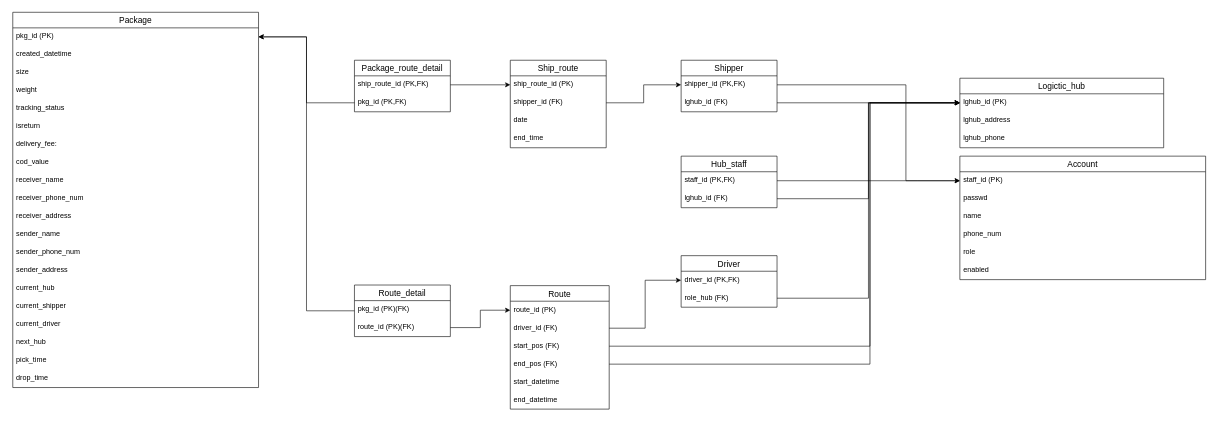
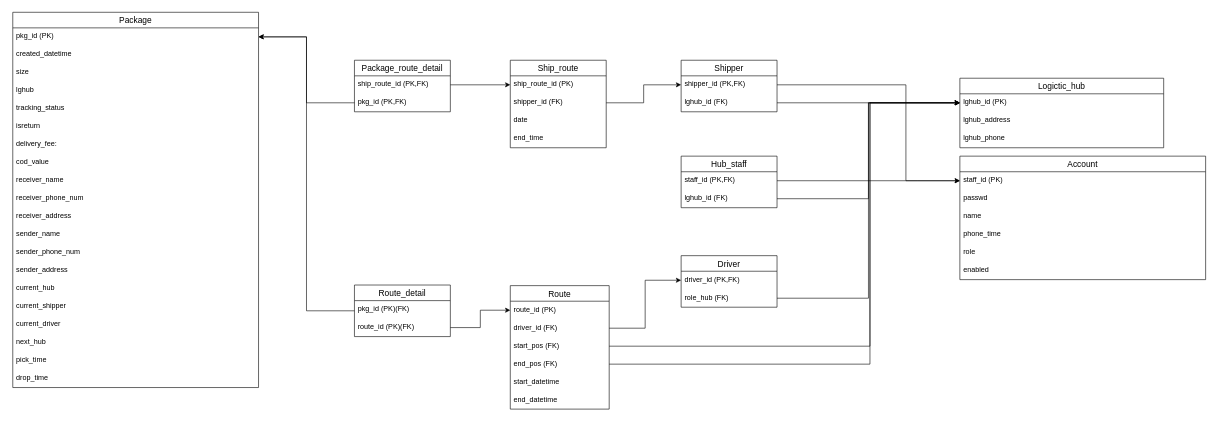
  <mxCell id="0" />
  <mxCell id="1" parent="0" />
  <mxCell id="2" value="Package" style="swimlane;fontStyle=0;childLayout=stackLayout;horizontal=1;startSize=26;horizontalStack=0;resizeParent=1;resizeParentMax=0;resizeLast=0;collapsible=1;marginBottom=0;align=center;fontSize=14;" parent="1" vertex="1"><mxGeometry x="20" y="20" width="410" height="626" as="geometry" /></mxCell>
  <mxCell id="3" value="pkg_id (PK)" style="text;strokeColor=none;fillColor=none;spacingLeft=4;spacingRight=4;overflow=hidden;rotatable=0;points=[[0,0.5],[1,0.5]];portConstraint=eastwest;fontSize=12;" parent="2" vertex="1"><mxGeometry y="26" width="410" height="30" as="geometry" /></mxCell>
  <mxCell id="4" value="created_datetime" style="text;strokeColor=none;fillColor=none;spacingLeft=4;spacingRight=4;overflow=hidden;rotatable=0;points=[[0,0.5],[1,0.5]];portConstraint=eastwest;fontSize=12;" parent="2" vertex="1"><mxGeometry y="56" width="410" height="30" as="geometry" /></mxCell>
  <mxCell id="5" value="size" style="text;strokeColor=none;fillColor=none;spacingLeft=4;spacingRight=4;overflow=hidden;rotatable=0;points=[[0,0.5],[1,0.5]];portConstraint=eastwest;fontSize=12;" parent="2" vertex="1"><mxGeometry y="86" width="410" height="30" as="geometry" /></mxCell>
- <mxCell id="6" value="weight" style="text;strokeColor=none;fillColor=none;spacingLeft=4;spacingRight=4;overflow=hidden;rotatable=0;points=[[0,0.5],[1,0.5]];portConstraint=eastwest;fontSize=12;" parent="2" vertex="1"><mxGeometry y="116" width="410" height="30" as="geometry" /></mxCell>
+ <mxCell id="6" value="lghub" style="text;strokeColor=none;fillColor=none;spacingLeft=4;spacingRight=4;overflow=hidden;rotatable=0;points=[[0,0.5],[1,0.5]];portConstraint=eastwest;fontSize=12;" parent="2" vertex="1"><mxGeometry y="116" width="410" height="30" as="geometry" /></mxCell>
  <mxCell id="7" value="tracking_status" style="text;strokeColor=none;fillColor=none;spacingLeft=4;spacingRight=4;overflow=hidden;rotatable=0;points=[[0,0.5],[1,0.5]];portConstraint=eastwest;fontSize=12;" parent="2" vertex="1"><mxGeometry y="146" width="410" height="30" as="geometry" /></mxCell>
  <mxCell id="8" value="isreturn" style="text;strokeColor=none;fillColor=none;spacingLeft=4;spacingRight=4;overflow=hidden;rotatable=0;points=[[0,0.5],[1,0.5]];portConstraint=eastwest;fontSize=12;" parent="2" vertex="1"><mxGeometry y="176" width="410" height="30" as="geometry" /></mxCell>
  <mxCell id="9" value="delivery_fee:" style="text;strokeColor=none;fillColor=none;spacingLeft=4;spacingRight=4;overflow=hidden;rotatable=0;points=[[0,0.5],[1,0.5]];portConstraint=eastwest;fontSize=12;" parent="2" vertex="1"><mxGeometry y="206" width="410" height="30" as="geometry" /></mxCell>
  <mxCell id="10" value="cod_value" style="text;strokeColor=none;fillColor=none;spacingLeft=4;spacingRight=4;overflow=hidden;rotatable=0;points=[[0,0.5],[1,0.5]];portConstraint=eastwest;fontSize=12;" parent="2" vertex="1"><mxGeometry y="236" width="410" height="30" as="geometry" /></mxCell>
  <mxCell id="11" value="receiver_name" style="text;strokeColor=none;fillColor=none;spacingLeft=4;spacingRight=4;overflow=hidden;rotatable=0;points=[[0,0.5],[1,0.5]];portConstraint=eastwest;fontSize=12;" parent="2" vertex="1"><mxGeometry y="266" width="410" height="30" as="geometry" /></mxCell>
  <mxCell id="12" value="receiver_phone_num" style="text;strokeColor=none;fillColor=none;spacingLeft=4;spacingRight=4;overflow=hidden;rotatable=0;points=[[0,0.5],[1,0.5]];portConstraint=eastwest;fontSize=12;" parent="2" vertex="1"><mxGeometry y="296" width="410" height="30" as="geometry" /></mxCell>
  <mxCell id="13" value="receiver_address" style="text;strokeColor=none;fillColor=none;spacingLeft=4;spacingRight=4;overflow=hidden;rotatable=0;points=[[0,0.5],[1,0.5]];portConstraint=eastwest;fontSize=12;" parent="2" vertex="1"><mxGeometry y="326" width="410" height="30" as="geometry" /></mxCell>
  <mxCell id="14" value="sender_name" style="text;strokeColor=none;fillColor=none;spacingLeft=4;spacingRight=4;overflow=hidden;rotatable=0;points=[[0,0.5],[1,0.5]];portConstraint=eastwest;fontSize=12;" parent="2" vertex="1"><mxGeometry y="356" width="410" height="30" as="geometry" /></mxCell>
  <mxCell id="15" value="sender_phone_num" style="text;strokeColor=none;fillColor=none;spacingLeft=4;spacingRight=4;overflow=hidden;rotatable=0;points=[[0,0.5],[1,0.5]];portConstraint=eastwest;fontSize=12;" parent="2" vertex="1"><mxGeometry y="386" width="410" height="30" as="geometry" /></mxCell>
  <mxCell id="16" value="sender_address" style="text;strokeColor=none;fillColor=none;spacingLeft=4;spacingRight=4;overflow=hidden;rotatable=0;points=[[0,0.5],[1,0.5]];portConstraint=eastwest;fontSize=12;" parent="2" vertex="1"><mxGeometry y="416" width="410" height="30" as="geometry" /></mxCell>
  <mxCell id="17" value="current_hub" style="text;strokeColor=none;fillColor=none;spacingLeft=4;spacingRight=4;overflow=hidden;rotatable=0;points=[[0,0.5],[1,0.5]];portConstraint=eastwest;fontSize=12;" parent="2" vertex="1"><mxGeometry y="446" width="410" height="30" as="geometry" /></mxCell>
  <mxCell id="18" value="current_shipper" style="text;strokeColor=none;fillColor=none;spacingLeft=4;spacingRight=4;overflow=hidden;rotatable=0;points=[[0,0.5],[1,0.5]];portConstraint=eastwest;fontSize=12;" parent="2" vertex="1"><mxGeometry y="476" width="410" height="30" as="geometry" /></mxCell>
  <mxCell id="19" value="current_driver" style="text;strokeColor=none;fillColor=none;spacingLeft=4;spacingRight=4;overflow=hidden;rotatable=0;points=[[0,0.5],[1,0.5]];portConstraint=eastwest;fontSize=12;" parent="2" vertex="1"><mxGeometry y="506" width="410" height="30" as="geometry" /></mxCell>
  <mxCell id="20" value="next_hub" style="text;strokeColor=none;fillColor=none;spacingLeft=4;spacingRight=4;overflow=hidden;rotatable=0;points=[[0,0.5],[1,0.5]];portConstraint=eastwest;fontSize=12;" vertex="1" parent="2"><mxGeometry y="536" width="410" height="30" as="geometry" /></mxCell>
  <mxCell id="21" value="pick_time" style="text;strokeColor=none;fillColor=none;spacingLeft=4;spacingRight=4;overflow=hidden;rotatable=0;points=[[0,0.5],[1,0.5]];portConstraint=eastwest;fontSize=12;" parent="2" vertex="1"><mxGeometry y="566" width="410" height="30" as="geometry" /></mxCell>
  <mxCell id="22" value="drop_time" style="text;strokeColor=none;fillColor=none;spacingLeft=4;spacingRight=4;overflow=hidden;rotatable=0;points=[[0,0.5],[1,0.5]];portConstraint=eastwest;fontSize=12;" parent="2" vertex="1"><mxGeometry y="596" width="410" height="30" as="geometry" /></mxCell>
  <mxCell id="23" value="Account" style="swimlane;fontStyle=0;childLayout=stackLayout;horizontal=1;startSize=26;horizontalStack=0;resizeParent=1;resizeParentMax=0;resizeLast=0;collapsible=1;marginBottom=0;align=center;fontSize=14;" parent="1" vertex="1"><mxGeometry x="1600" y="260" width="410" height="206" as="geometry" /></mxCell>
  <mxCell id="24" value="staff_id (PK)" style="text;strokeColor=none;fillColor=none;spacingLeft=4;spacingRight=4;overflow=hidden;rotatable=0;points=[[0,0.5],[1,0.5]];portConstraint=eastwest;fontSize=12;" parent="23" vertex="1"><mxGeometry y="26" width="410" height="30" as="geometry" /></mxCell>
  <mxCell id="25" value="passwd" style="text;strokeColor=none;fillColor=none;spacingLeft=4;spacingRight=4;overflow=hidden;rotatable=0;points=[[0,0.5],[1,0.5]];portConstraint=eastwest;fontSize=12;" parent="23" vertex="1"><mxGeometry y="56" width="410" height="30" as="geometry" /></mxCell>
  <mxCell id="26" value="name" style="text;strokeColor=none;fillColor=none;spacingLeft=4;spacingRight=4;overflow=hidden;rotatable=0;points=[[0,0.5],[1,0.5]];portConstraint=eastwest;fontSize=12;" parent="23" vertex="1"><mxGeometry y="86" width="410" height="30" as="geometry" /></mxCell>
- <mxCell id="27" value="phone_num" style="text;strokeColor=none;fillColor=none;spacingLeft=4;spacingRight=4;overflow=hidden;rotatable=0;points=[[0,0.5],[1,0.5]];portConstraint=eastwest;fontSize=12;" parent="23" vertex="1"><mxGeometry y="116" width="410" height="30" as="geometry" /></mxCell>
+ <mxCell id="27" value="phone_time" style="text;strokeColor=none;fillColor=none;spacingLeft=4;spacingRight=4;overflow=hidden;rotatable=0;points=[[0,0.5],[1,0.5]];portConstraint=eastwest;fontSize=12;" parent="23" vertex="1"><mxGeometry y="116" width="410" height="30" as="geometry" /></mxCell>
  <mxCell id="28" value="role" style="text;strokeColor=none;fillColor=none;spacingLeft=4;spacingRight=4;overflow=hidden;rotatable=0;points=[[0,0.5],[1,0.5]];portConstraint=eastwest;fontSize=12;" parent="23" vertex="1"><mxGeometry y="146" width="410" height="30" as="geometry" /></mxCell>
  <mxCell id="29" value="enabled" style="text;strokeColor=none;fillColor=none;spacingLeft=4;spacingRight=4;overflow=hidden;rotatable=0;points=[[0,0.5],[1,0.5]];portConstraint=eastwest;fontSize=12;" vertex="1" parent="23"><mxGeometry y="176" width="410" height="30" as="geometry" /></mxCell>
  <mxCell id="30" value="Logictic_hub" style="swimlane;fontStyle=0;childLayout=stackLayout;horizontal=1;startSize=26;horizontalStack=0;resizeParent=1;resizeParentMax=0;resizeLast=0;collapsible=1;marginBottom=0;align=center;fontSize=14;" parent="1" vertex="1"><mxGeometry x="1600" y="130" width="340" height="116" as="geometry" /></mxCell>
  <mxCell id="31" value="lghub_id (PK)" style="text;strokeColor=none;fillColor=none;spacingLeft=4;spacingRight=4;overflow=hidden;rotatable=0;points=[[0,0.5],[1,0.5]];portConstraint=eastwest;fontSize=12;" parent="30" vertex="1"><mxGeometry y="26" width="340" height="30" as="geometry" /></mxCell>
  <mxCell id="32" value="lghub_address" style="text;strokeColor=none;fillColor=none;spacingLeft=4;spacingRight=4;overflow=hidden;rotatable=0;points=[[0,0.5],[1,0.5]];portConstraint=eastwest;fontSize=12;" parent="30" vertex="1"><mxGeometry y="56" width="340" height="30" as="geometry" /></mxCell>
  <mxCell id="33" value="lghub_phone" style="text;strokeColor=none;fillColor=none;spacingLeft=4;spacingRight=4;overflow=hidden;rotatable=0;points=[[0,0.5],[1,0.5]];portConstraint=eastwest;fontSize=12;" parent="30" vertex="1"><mxGeometry y="86" width="340" height="30" as="geometry" /></mxCell>
  <mxCell id="34" value="Route" style="swimlane;fontStyle=0;childLayout=stackLayout;horizontal=1;startSize=26;horizontalStack=0;resizeParent=1;resizeParentMax=0;resizeLast=0;collapsible=1;marginBottom=0;align=center;fontSize=14;" parent="1" vertex="1"><mxGeometry x="850" y="476" width="165" height="206" as="geometry" /></mxCell>
  <mxCell id="35" value="route_id (PK)" style="text;strokeColor=none;fillColor=none;spacingLeft=4;spacingRight=4;overflow=hidden;rotatable=0;points=[[0,0.5],[1,0.5]];portConstraint=eastwest;fontSize=12;" parent="34" vertex="1"><mxGeometry y="26" width="165" height="30" as="geometry" /></mxCell>
  <mxCell id="36" value="driver_id (FK)" style="text;strokeColor=none;fillColor=none;spacingLeft=4;spacingRight=4;overflow=hidden;rotatable=0;points=[[0,0.5],[1,0.5]];portConstraint=eastwest;fontSize=12;" parent="34" vertex="1"><mxGeometry y="56" width="165" height="30" as="geometry" /></mxCell>
  <mxCell id="37" value="start_pos (FK)" style="text;strokeColor=none;fillColor=none;spacingLeft=4;spacingRight=4;overflow=hidden;rotatable=0;points=[[0,0.5],[1,0.5]];portConstraint=eastwest;fontSize=12;" parent="34" vertex="1"><mxGeometry y="86" width="165" height="30" as="geometry" /></mxCell>
  <mxCell id="38" value="end_pos (FK)" style="text;strokeColor=none;fillColor=none;spacingLeft=4;spacingRight=4;overflow=hidden;rotatable=0;points=[[0,0.5],[1,0.5]];portConstraint=eastwest;fontSize=12;" parent="34" vertex="1"><mxGeometry y="116" width="165" height="30" as="geometry" /></mxCell>
  <mxCell id="39" value="start_datetime" style="text;strokeColor=none;fillColor=none;spacingLeft=4;spacingRight=4;overflow=hidden;rotatable=0;points=[[0,0.5],[1,0.5]];portConstraint=eastwest;fontSize=12;" parent="34" vertex="1"><mxGeometry y="146" width="165" height="30" as="geometry" /></mxCell>
  <mxCell id="40" value="end_datetime" style="text;strokeColor=none;fillColor=none;spacingLeft=4;spacingRight=4;overflow=hidden;rotatable=0;points=[[0,0.5],[1,0.5]];portConstraint=eastwest;fontSize=12;" parent="34" vertex="1"><mxGeometry y="176" width="165" height="30" as="geometry" /></mxCell>
  <mxCell id="41" value="Route_detail" style="swimlane;fontStyle=0;childLayout=stackLayout;horizontal=1;startSize=26;horizontalStack=0;resizeParent=1;resizeParentMax=0;resizeLast=0;collapsible=1;marginBottom=0;align=center;fontSize=14;" parent="1" vertex="1"><mxGeometry x="590" y="475" width="160" height="86" as="geometry" /></mxCell>
  <mxCell id="42" value="pkg_id (PK)(FK)" style="text;strokeColor=none;fillColor=none;spacingLeft=4;spacingRight=4;overflow=hidden;rotatable=0;points=[[0,0.5],[1,0.5]];portConstraint=eastwest;fontSize=12;" parent="41" vertex="1"><mxGeometry y="26" width="160" height="30" as="geometry" /></mxCell>
  <mxCell id="43" value="route_id (PK)(FK)" style="text;strokeColor=none;fillColor=none;spacingLeft=4;spacingRight=4;overflow=hidden;rotatable=0;points=[[0,0.5],[1,0.5]];portConstraint=eastwest;fontSize=12;" parent="41" vertex="1"><mxGeometry y="56" width="160" height="30" as="geometry" /></mxCell>
  <mxCell id="44" style="edgeStyle=orthogonalEdgeStyle;rounded=0;orthogonalLoop=1;jettySize=auto;html=1;exitX=0;exitY=0.5;exitDx=0;exitDy=0;" parent="1" source="41" target="3" edge="1"><mxGeometry relative="1" as="geometry" /></mxCell>
  <mxCell id="45" style="edgeStyle=orthogonalEdgeStyle;rounded=0;orthogonalLoop=1;jettySize=auto;html=1;entryX=0;entryY=0.5;entryDx=0;entryDy=0;" parent="1" source="43" target="35" edge="1"><mxGeometry relative="1" as="geometry" /></mxCell>
  <mxCell id="46" value="Ship_route" style="swimlane;fontStyle=0;childLayout=stackLayout;horizontal=1;startSize=26;horizontalStack=0;resizeParent=1;resizeParentMax=0;resizeLast=0;collapsible=1;marginBottom=0;align=center;fontSize=14;" parent="1" vertex="1"><mxGeometry x="850" y="100" width="160" height="146" as="geometry" /></mxCell>
  <mxCell id="47" value="ship_route_id (PK)" style="text;strokeColor=none;fillColor=none;spacingLeft=4;spacingRight=4;overflow=hidden;rotatable=0;points=[[0,0.5],[1,0.5]];portConstraint=eastwest;fontSize=12;" parent="46" vertex="1"><mxGeometry y="26" width="160" height="30" as="geometry" /></mxCell>
  <mxCell id="48" value="shipper_id (FK)" style="text;strokeColor=none;fillColor=none;spacingLeft=4;spacingRight=4;overflow=hidden;rotatable=0;points=[[0,0.5],[1,0.5]];portConstraint=eastwest;fontSize=12;" parent="46" vertex="1"><mxGeometry y="56" width="160" height="30" as="geometry" /></mxCell>
  <mxCell id="49" value="date" style="text;strokeColor=none;fillColor=none;spacingLeft=4;spacingRight=4;overflow=hidden;rotatable=0;points=[[0,0.5],[1,0.5]];portConstraint=eastwest;fontSize=12;" parent="46" vertex="1"><mxGeometry y="86" width="160" height="30" as="geometry" /></mxCell>
  <mxCell id="50" value="end_time" style="text;strokeColor=none;fillColor=none;spacingLeft=4;spacingRight=4;overflow=hidden;rotatable=0;points=[[0,0.5],[1,0.5]];portConstraint=eastwest;fontSize=12;" vertex="1" parent="46"><mxGeometry y="116" width="160" height="30" as="geometry" /></mxCell>
  <mxCell id="51" value="Package_route_detail" style="swimlane;fontStyle=0;childLayout=stackLayout;horizontal=1;startSize=26;horizontalStack=0;resizeParent=1;resizeParentMax=0;resizeLast=0;collapsible=1;marginBottom=0;align=center;fontSize=14;" parent="1" vertex="1"><mxGeometry x="590" y="100" width="160" height="86" as="geometry"><mxRectangle x="-110" y="170" width="140" height="26" as="alternateBounds" /></mxGeometry></mxCell>
  <mxCell id="52" value="ship_route_id (PK,FK)" style="text;strokeColor=none;fillColor=none;spacingLeft=4;spacingRight=4;overflow=hidden;rotatable=0;points=[[0,0.5],[1,0.5]];portConstraint=eastwest;fontSize=12;" parent="51" vertex="1"><mxGeometry y="26" width="160" height="30" as="geometry" /></mxCell>
  <mxCell id="53" value="pkg_id (PK,FK)" style="text;strokeColor=none;fillColor=none;spacingLeft=4;spacingRight=4;overflow=hidden;rotatable=0;points=[[0,0.5],[1,0.5]];portConstraint=eastwest;fontSize=12;" parent="51" vertex="1"><mxGeometry y="56" width="160" height="30" as="geometry" /></mxCell>
  <mxCell id="54" style="edgeStyle=orthogonalEdgeStyle;rounded=0;orthogonalLoop=1;jettySize=auto;html=1;" parent="1" source="52" target="47" edge="1"><mxGeometry relative="1" as="geometry" /></mxCell>
  <mxCell id="55" style="edgeStyle=orthogonalEdgeStyle;rounded=0;orthogonalLoop=1;jettySize=auto;html=1;" parent="1" source="53" target="3" edge="1"><mxGeometry relative="1" as="geometry" /></mxCell>
  <mxCell id="56" value="Driver" style="swimlane;fontStyle=0;childLayout=stackLayout;horizontal=1;startSize=26;horizontalStack=0;resizeParent=1;resizeParentMax=0;resizeLast=0;collapsible=1;marginBottom=0;align=center;fontSize=14;" parent="1" vertex="1"><mxGeometry x="1135" y="426" width="160" height="86" as="geometry" /></mxCell>
  <mxCell id="57" value="driver_id (PK,FK)" style="text;strokeColor=none;fillColor=none;spacingLeft=4;spacingRight=4;overflow=hidden;rotatable=0;points=[[0,0.5],[1,0.5]];portConstraint=eastwest;fontSize=12;" parent="56" vertex="1"><mxGeometry y="26" width="160" height="30" as="geometry" /></mxCell>
  <mxCell id="58" value="role_hub (FK)" style="text;strokeColor=none;fillColor=none;spacingLeft=4;spacingRight=4;overflow=hidden;rotatable=0;points=[[0,0.5],[1,0.5]];portConstraint=eastwest;fontSize=12;" parent="56" vertex="1"><mxGeometry y="56" width="160" height="30" as="geometry" /></mxCell>
  <mxCell id="59" style="edgeStyle=orthogonalEdgeStyle;rounded=0;orthogonalLoop=1;jettySize=auto;html=1;" parent="1" source="36" target="57" edge="1"><mxGeometry relative="1" as="geometry" /></mxCell>
  <mxCell id="60" value="Shipper" style="swimlane;fontStyle=0;childLayout=stackLayout;horizontal=1;startSize=26;horizontalStack=0;resizeParent=1;resizeParentMax=0;resizeLast=0;collapsible=1;marginBottom=0;align=center;fontSize=14;" parent="1" vertex="1"><mxGeometry x="1135" y="100" width="160" height="86" as="geometry" /></mxCell>
  <mxCell id="61" value="shipper_id (PK,FK)" style="text;strokeColor=none;fillColor=none;spacingLeft=4;spacingRight=4;overflow=hidden;rotatable=0;points=[[0,0.5],[1,0.5]];portConstraint=eastwest;fontSize=12;" parent="60" vertex="1"><mxGeometry y="26" width="160" height="30" as="geometry" /></mxCell>
  <mxCell id="62" value="lghub_id (FK)" style="text;strokeColor=none;fillColor=none;spacingLeft=4;spacingRight=4;overflow=hidden;rotatable=0;points=[[0,0.5],[1,0.5]];portConstraint=eastwest;fontSize=12;" parent="60" vertex="1"><mxGeometry y="56" width="160" height="30" as="geometry" /></mxCell>
  <mxCell id="63" value="Hub_staff" style="swimlane;fontStyle=0;childLayout=stackLayout;horizontal=1;startSize=26;horizontalStack=0;resizeParent=1;resizeParentMax=0;resizeLast=0;collapsible=1;marginBottom=0;align=center;fontSize=14;" parent="1" vertex="1"><mxGeometry x="1135" y="260" width="160" height="86" as="geometry" /></mxCell>
  <mxCell id="64" value="staff_id (PK,FK)" style="text;strokeColor=none;fillColor=none;spacingLeft=4;spacingRight=4;overflow=hidden;rotatable=0;points=[[0,0.5],[1,0.5]];portConstraint=eastwest;fontSize=12;" parent="63" vertex="1"><mxGeometry y="26" width="160" height="30" as="geometry" /></mxCell>
  <mxCell id="65" value="lghub_id (FK)" style="text;strokeColor=none;fillColor=none;spacingLeft=4;spacingRight=4;overflow=hidden;rotatable=0;points=[[0,0.5],[1,0.5]];portConstraint=eastwest;fontSize=12;" parent="63" vertex="1"><mxGeometry y="56" width="160" height="30" as="geometry" /></mxCell>
  <mxCell id="66" style="edgeStyle=orthogonalEdgeStyle;rounded=0;orthogonalLoop=1;jettySize=auto;html=1;entryX=0;entryY=0.5;entryDx=0;entryDy=0;" parent="1" source="61" target="24" edge="1"><mxGeometry relative="1" as="geometry"><mxPoint x="1860" y="330" as="targetPoint" /><Array as="points"><mxPoint x="1510" y="141" /><mxPoint x="1510" y="301" /></Array></mxGeometry></mxCell>
  <mxCell id="67" style="edgeStyle=orthogonalEdgeStyle;rounded=0;orthogonalLoop=1;jettySize=auto;html=1;entryX=0;entryY=0.5;entryDx=0;entryDy=0;" parent="1" source="64" target="24" edge="1"><mxGeometry relative="1" as="geometry"><Array as="points"><mxPoint x="1530" y="301" /><mxPoint x="1530" y="301" /></Array></mxGeometry></mxCell>
  <mxCell id="68" style="edgeStyle=orthogonalEdgeStyle;rounded=0;orthogonalLoop=1;jettySize=auto;html=1;" parent="1" source="48" target="61" edge="1"><mxGeometry relative="1" as="geometry" /></mxCell>
  <mxCell id="69" style="edgeStyle=orthogonalEdgeStyle;rounded=0;orthogonalLoop=1;jettySize=auto;html=1;" parent="1" source="62" target="31" edge="1"><mxGeometry relative="1" as="geometry" /></mxCell>
  <mxCell id="70" style="edgeStyle=orthogonalEdgeStyle;rounded=0;orthogonalLoop=1;jettySize=auto;html=1;" parent="1" source="65" target="31" edge="1"><mxGeometry relative="1" as="geometry" /></mxCell>
  <mxCell id="71" style="edgeStyle=orthogonalEdgeStyle;rounded=0;orthogonalLoop=1;jettySize=auto;html=1;" parent="1" source="58" target="31" edge="1"><mxGeometry relative="1" as="geometry" /></mxCell>
  <mxCell id="72" style="edgeStyle=orthogonalEdgeStyle;rounded=0;orthogonalLoop=1;jettySize=auto;html=1;" edge="1" parent="1" source="37" target="31"><mxGeometry relative="1" as="geometry"><Array as="points"><mxPoint x="1450" y="577" /><mxPoint x="1450" y="171" /></Array></mxGeometry></mxCell>
  <mxCell id="73" style="edgeStyle=orthogonalEdgeStyle;rounded=0;orthogonalLoop=1;jettySize=auto;html=1;" edge="1" parent="1" source="38" target="31"><mxGeometry relative="1" as="geometry"><Array as="points"><mxPoint x="1450" y="607" /><mxPoint x="1450" y="171" /></Array></mxGeometry></mxCell>
